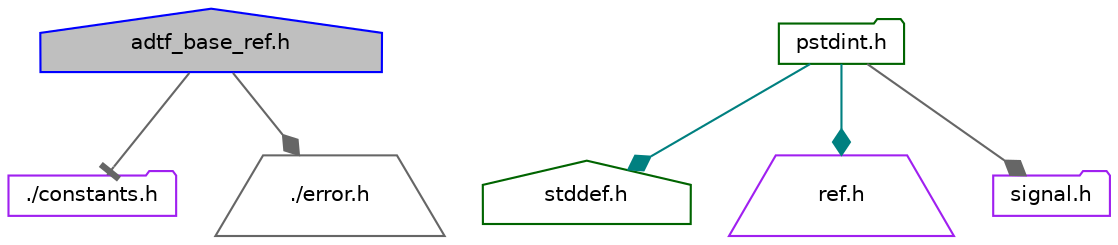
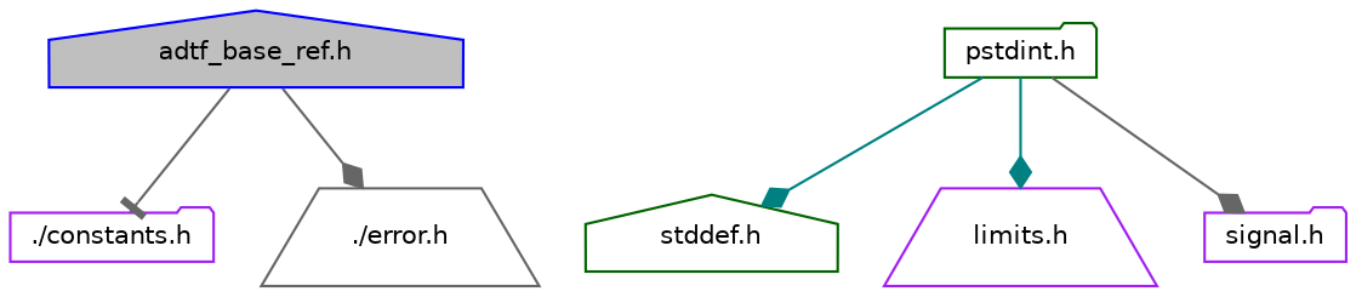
  digraph {
    fontname="DejaVu Sans"
    node [color=purple fillcolor=white fontname="DejaVu Sans" fontsize=10 shape=folder style=filled]
    edge [arrowhead=diamond color=gray40 fontname="DejaVu Sans" fontsize=10 labelfontname=FreeSans labelfontsize=10 style=solid]
    n1 [color=blue fillcolor=grey75 fontcolor=black height=0.2 label="adtf_base_ref.h" shape=house width=0.4]
    n2 [height=0.2 label="./constants.h" width=0.4]
    n3 [color=gray40 height=0.2 label="./error.h" shape=trapezium width=0.4]
    n4 [color=darkgreen height=0.2 label="pstdint.h" width=0.4]
    n5 [color=darkgreen height=0.2 label="stddef.h" shape=house width=0.4]
-   n6 [height=0.2 label="ref.h" shape=trapezium width=0.4]
+   n6 [height=0.2 label="limits.h" shape=trapezium width=0.4]
    n7 [height=0.2 label="signal.h" width=0.4]
    n1 -> n2 [arrowhead=tee]
    n1 -> n3
    n4 -> n5 [color=teal]
    n4 -> n6 [color=teal]
    n4 -> n7
  }
